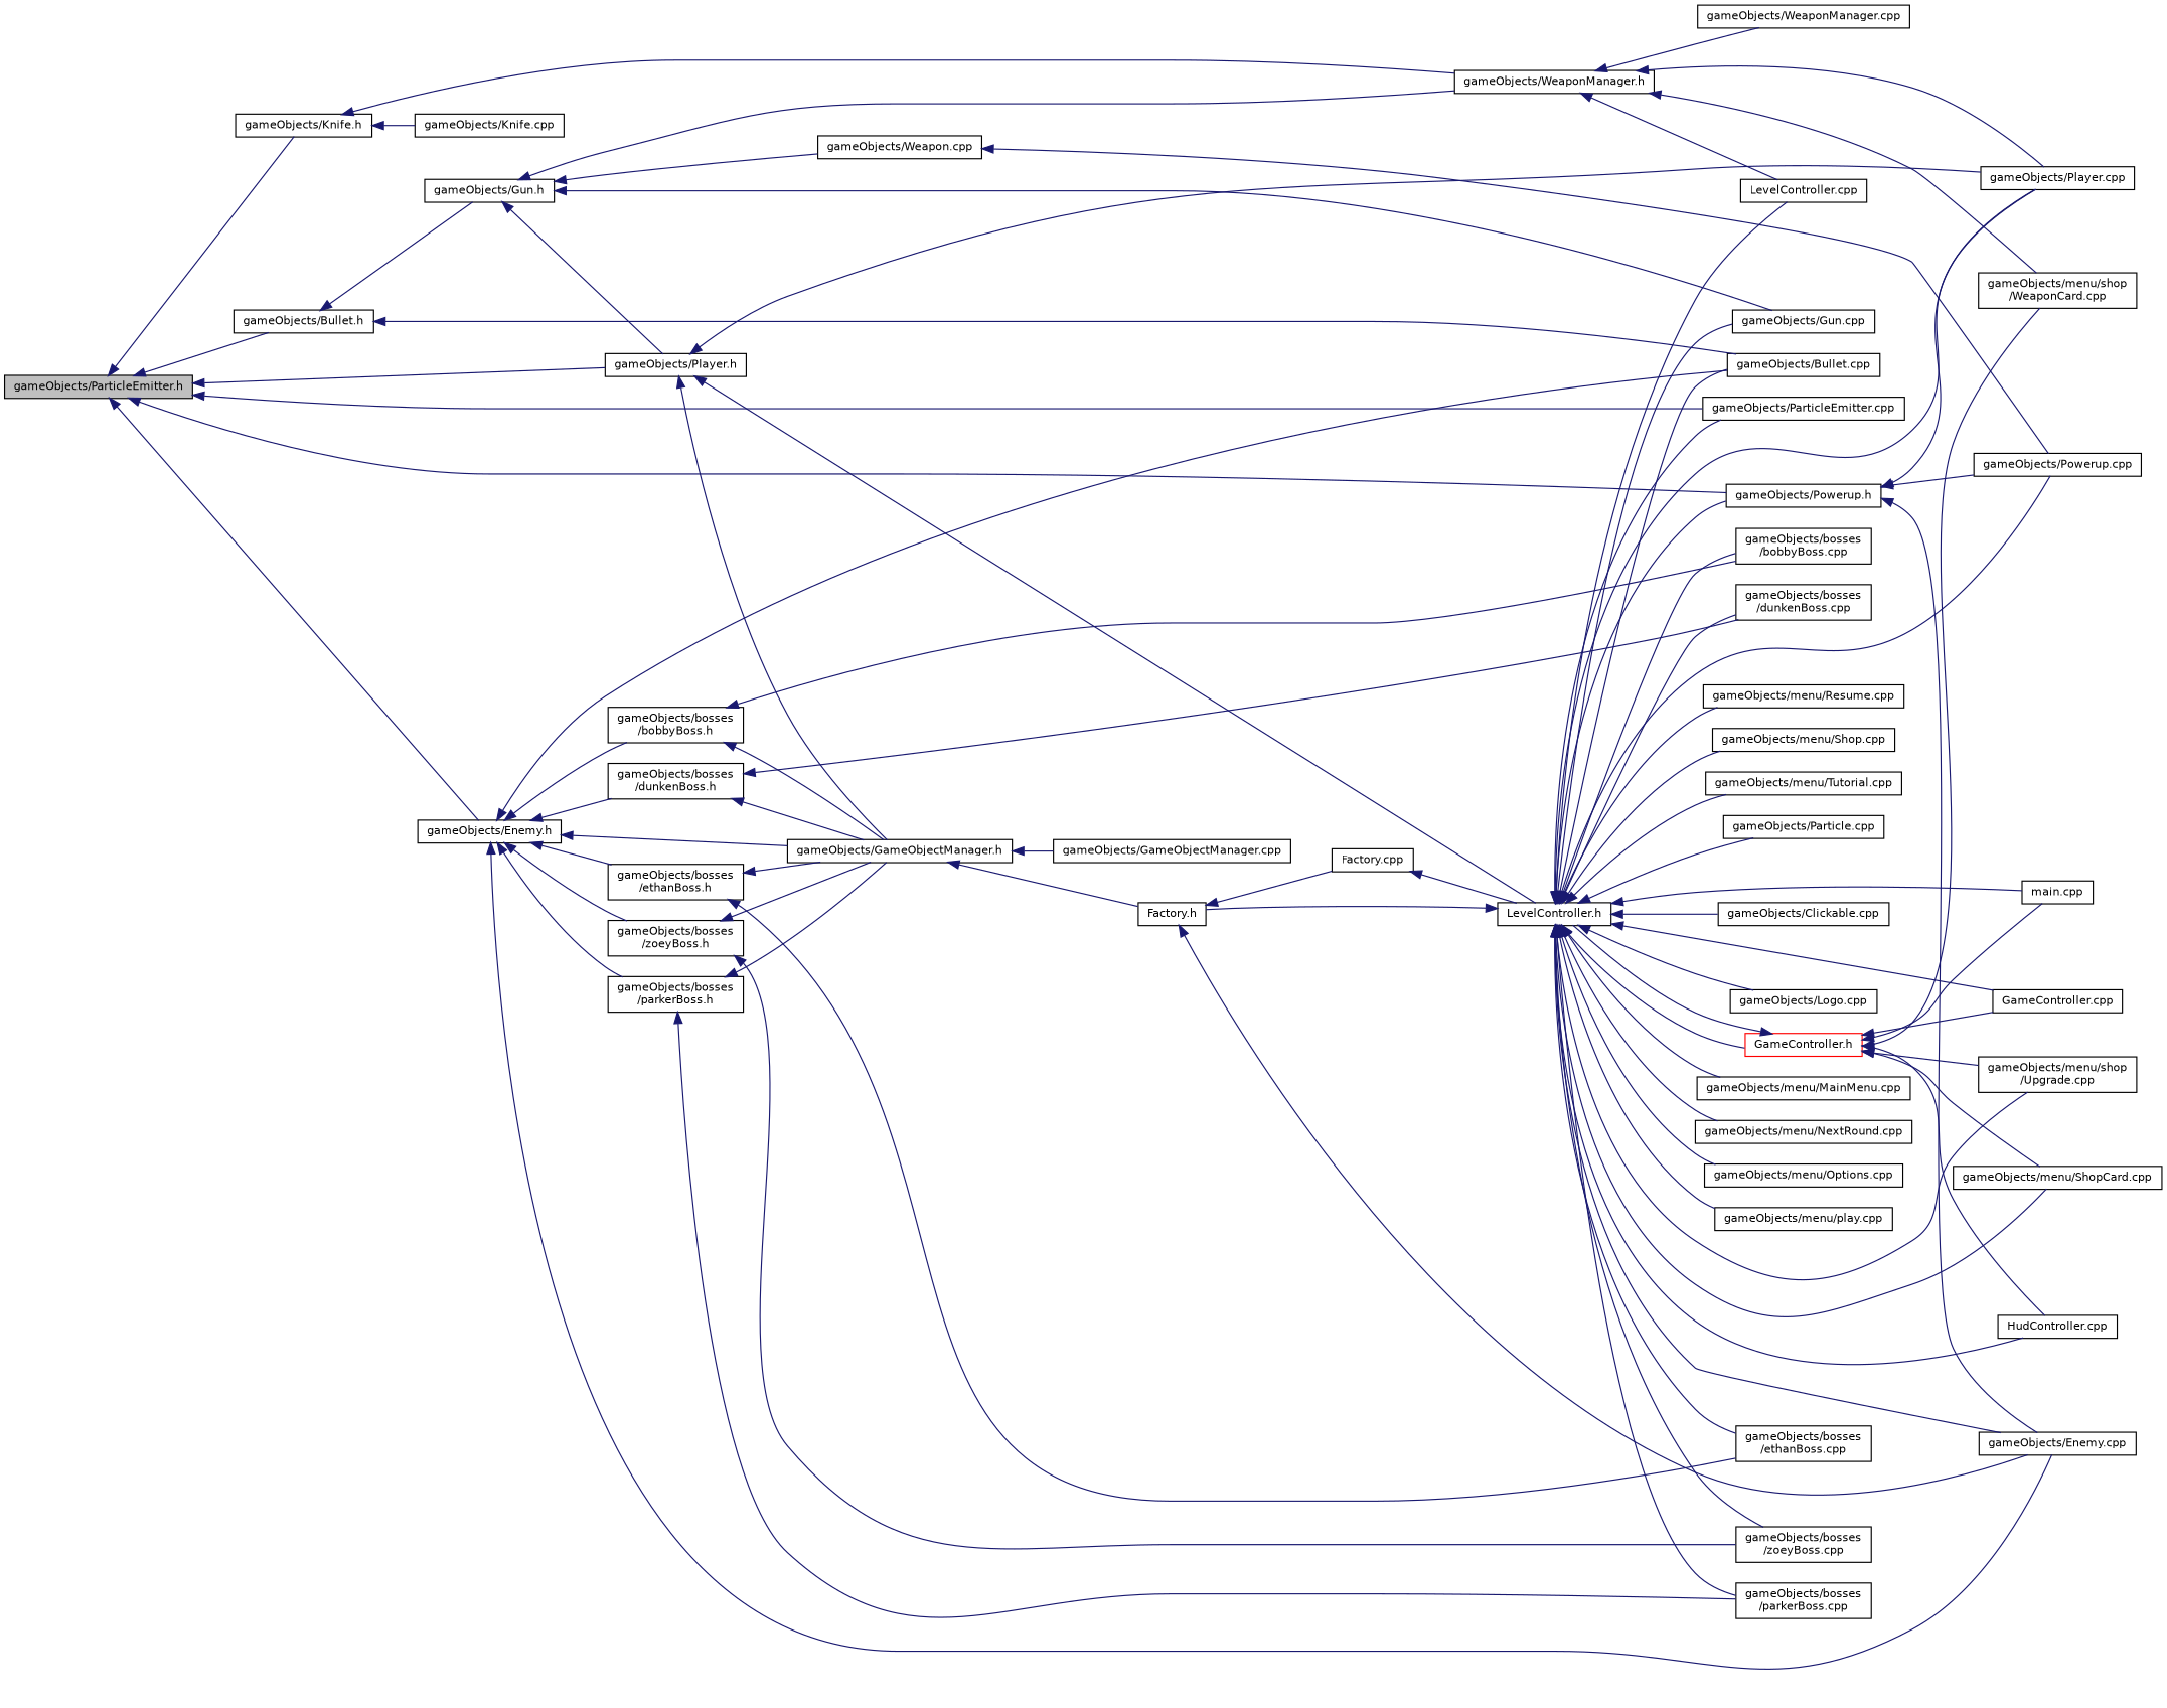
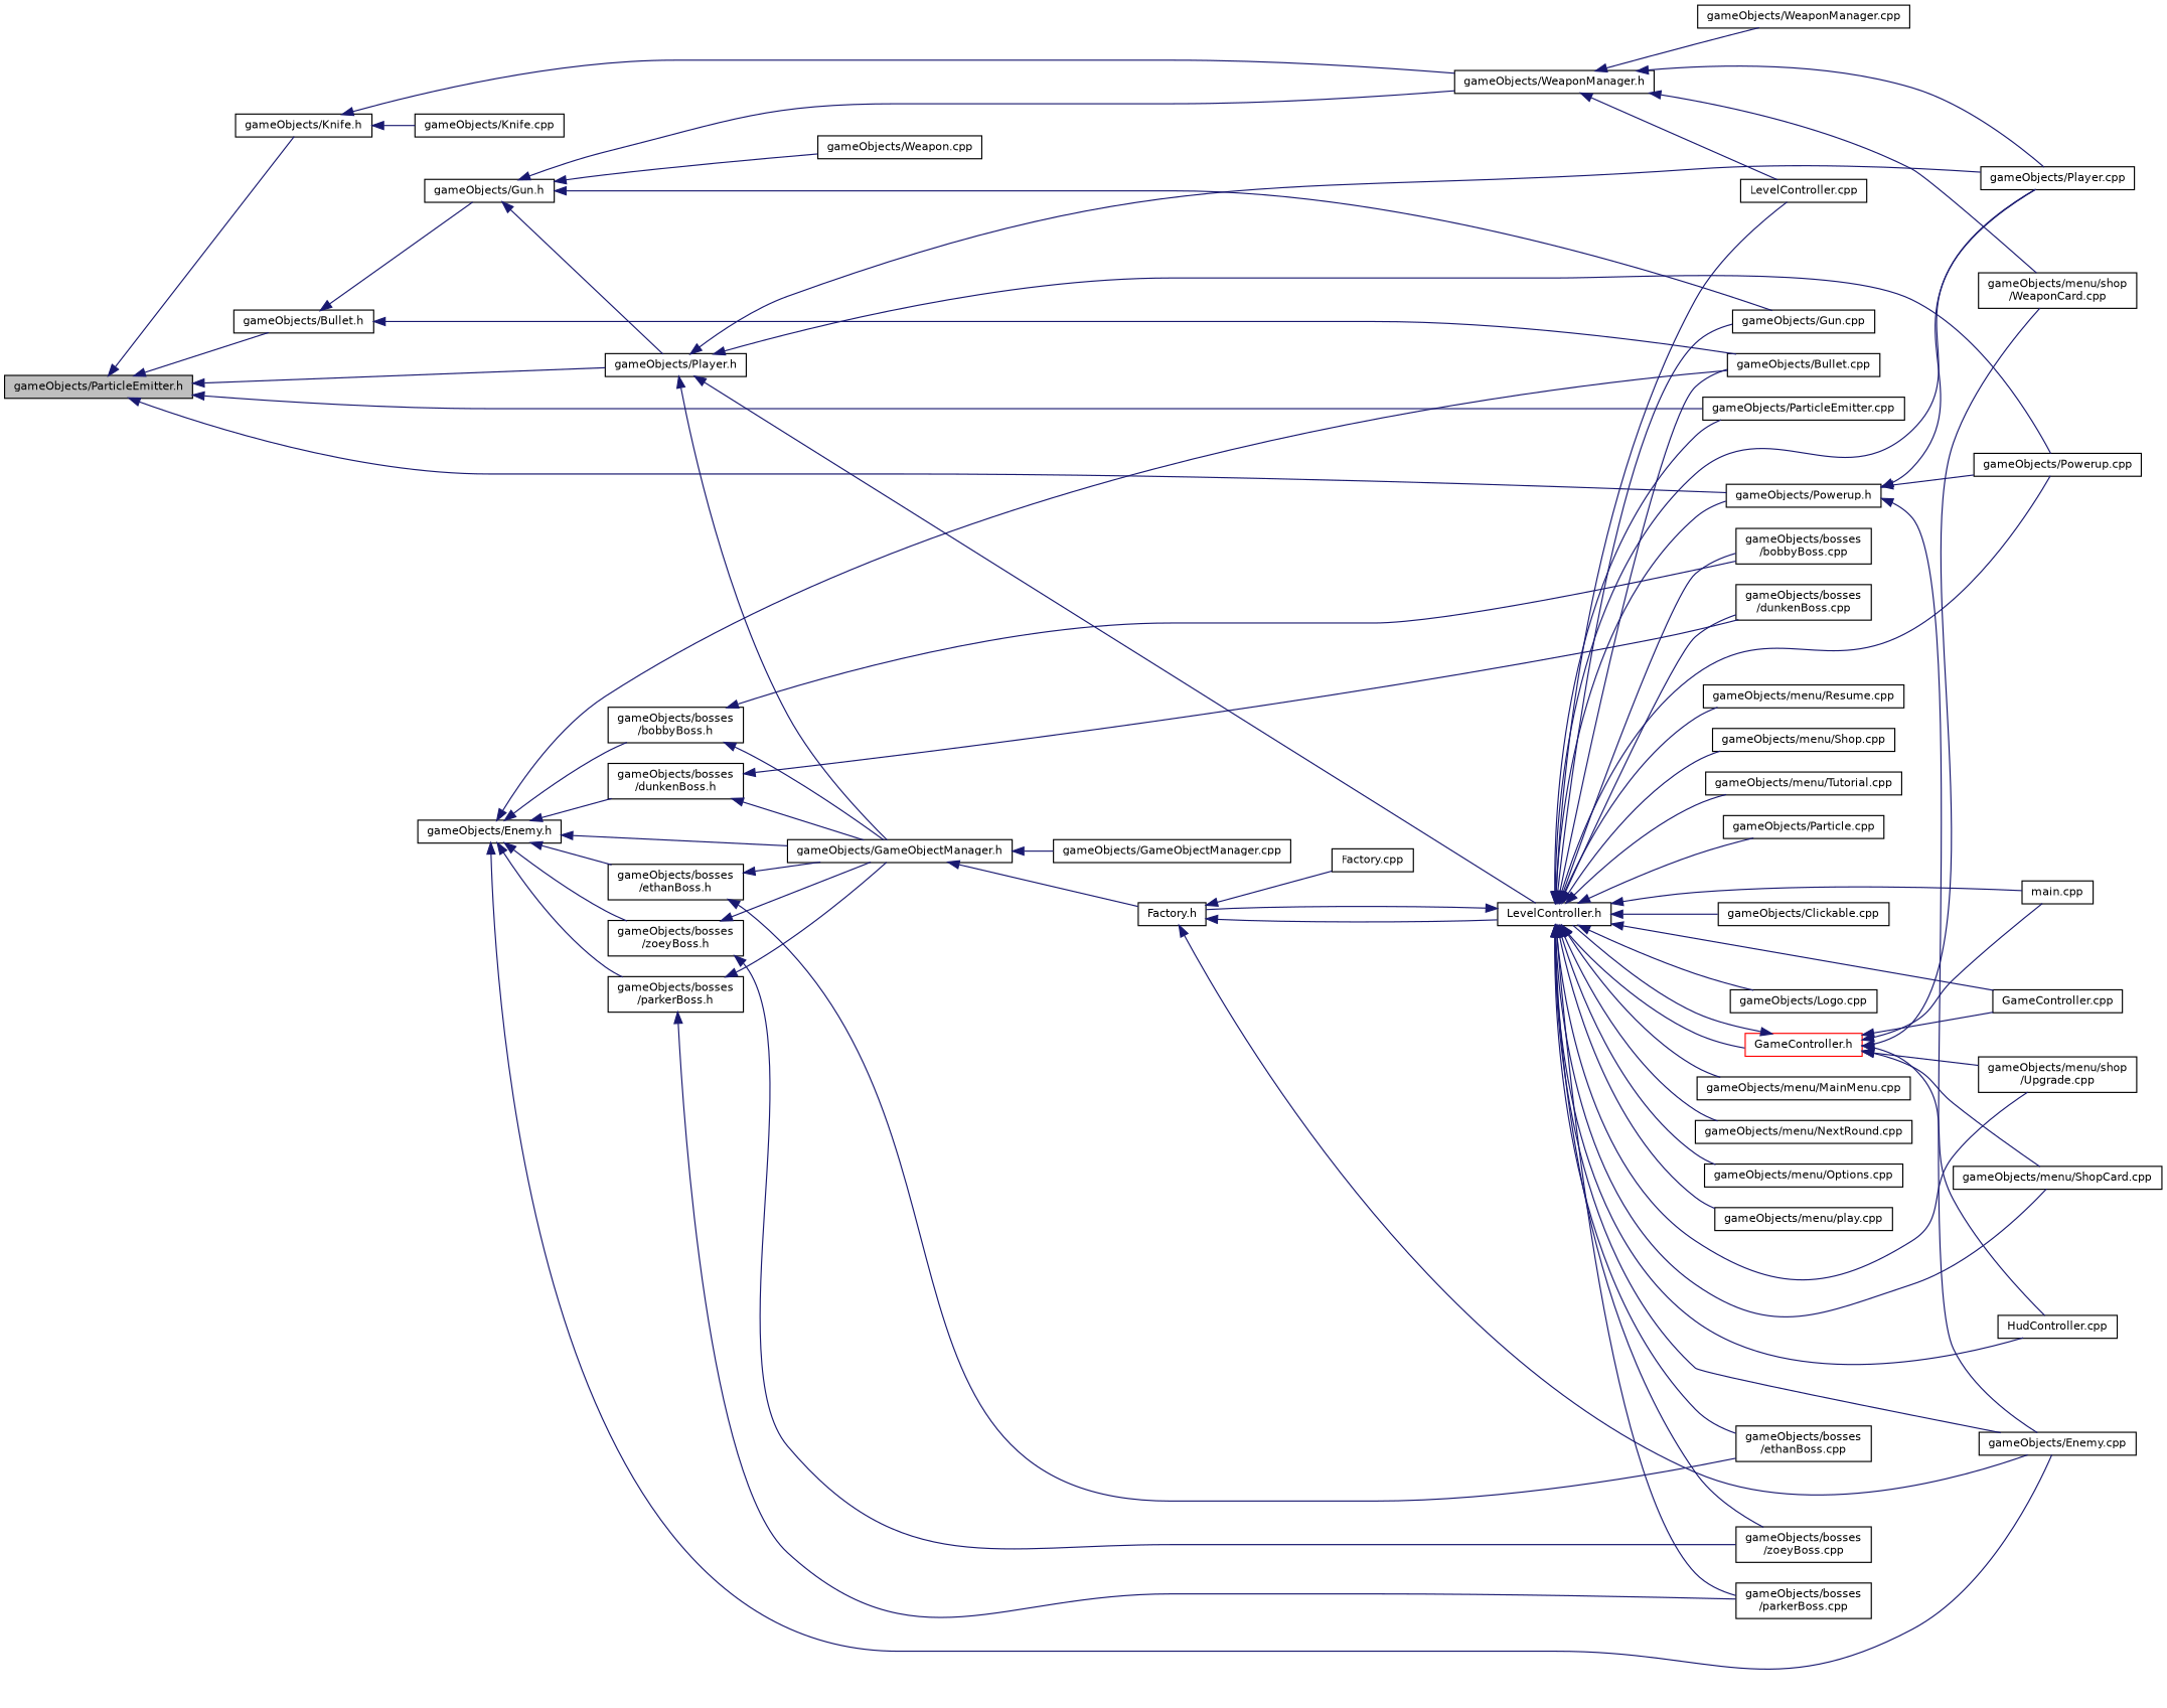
  digraph {
    rankdir=LR
    node [color=black fillcolor=white fontname=Helvetica fontsize=10 shape=record style=filled]
    edge [color=midnightblue dir=back fontname=Helvetica fontsize=10 labelfontname=Helvetica labelfontsize=10 style=solid]
    n1 [fillcolor=grey75 fontcolor=black height=0.2 label="gameObjects/ParticleEmitter.h" width=0.4]
    n2 [height=0.2 label="gameObjects/Player.h" width=0.4]
    n3 [height=0.2 label="gameObjects/Powerup.h" width=0.4]
    n4 [height=0.2 label="gameObjects/ParticleEmitter.cpp" width=0.4]
    n5 [height=0.2 label="gameObjects/Bullet.h" width=0.4]
    n6 [height=0.2 label="gameObjects/Enemy.h" width=0.4]
    n7 [height=0.2 label="gameObjects/Knife.h" width=0.4]
    n8 [height=0.2 label="gameObjects/GameObjectManager.h" width=0.4]
    n9 [height=0.2 label="LevelController.h" width=0.4]
    n10 [height=0.2 label="gameObjects/Player.cpp" width=0.4]
    n11 [height=0.2 label="gameObjects/Powerup.cpp" width=0.4]
    n12 [height=0.2 label="gameObjects/Enemy.cpp" width=0.4]
    n13 [height=0.2 label="gameObjects/Bullet.cpp" width=0.4]
    n14 [height=0.2 label="gameObjects/Gun.h" width=0.4]
    n15 [height=0.2 label="gameObjects/bosses\l/dunkenBoss.h" width=0.4]
    n16 [height=0.2 label="gameObjects/bosses\l/ethanBoss.h" width=0.4]
    n17 [height=0.2 label="gameObjects/bosses\l/zoeyBoss.h" width=0.4]
    n18 [height=0.2 label="gameObjects/bosses\l/parkerBoss.h" width=0.4]
    n19 [height=0.2 label="gameObjects/bosses\l/bobbyBoss.h" width=0.4]
    n20 [height=0.2 label="gameObjects/Knife.cpp" width=0.4]
    n21 [height=0.2 label="gameObjects/WeaponManager.h" width=0.4]
    n22 [height=0.2 label="Factory.h" width=0.4]
    n23 [height=0.2 label="gameObjects/GameObjectManager.cpp" width=0.4]
    n24 [color=red height=0.2 label="GameController.h" width=0.4]
    n25 [height=0.2 label="GameController.cpp" width=0.4]
    n26 [height=0.2 label="gameObjects/menu/shop\l/Upgrade.cpp" width=0.4]
    n27 [height=0.2 label="gameObjects/menu/ShopCard.cpp" width=0.4]
    n28 [height=0.2 label="HudController.cpp" width=0.4]
    n29 [height=0.2 label="main.cpp" width=0.4]
    n30 [height=0.2 label="gameObjects/bosses\l/bobbyBoss.cpp" width=0.4]
    n31 [height=0.2 label="gameObjects/bosses\l/dunkenBoss.cpp" width=0.4]
    n32 [height=0.2 label="gameObjects/bosses\l/ethanBoss.cpp" width=0.4]
    n33 [height=0.2 label="gameObjects/bosses\l/parkerBoss.cpp" width=0.4]
    n34 [height=0.2 label="gameObjects/bosses\l/zoeyBoss.cpp" width=0.4]
    n35 [height=0.2 label="gameObjects/Clickable.cpp" width=0.4]
    n36 [height=0.2 label="gameObjects/Gun.cpp" width=0.4]
    n37 [height=0.2 label="gameObjects/Logo.cpp" width=0.4]
    n38 [height=0.2 label="gameObjects/menu/MainMenu.cpp" width=0.4]
    n39 [height=0.2 label="gameObjects/menu/NextRound.cpp" width=0.4]
    n40 [height=0.2 label="gameObjects/menu/Options.cpp" width=0.4]
    n41 [height=0.2 label="gameObjects/menu/play.cpp" width=0.4]
    n42 [height=0.2 label="gameObjects/menu/Resume.cpp" width=0.4]
    n43 [height=0.2 label="gameObjects/menu/Shop.cpp" width=0.4]
    n44 [height=0.2 label="gameObjects/menu/Tutorial.cpp" width=0.4]
    n45 [height=0.2 label="gameObjects/Particle.cpp" width=0.4]
    n46 [height=0.2 label="LevelController.cpp" width=0.4]
    n47 [height=0.2 label="Factory.cpp" width=0.4]
    n48 [height=0.2 label="gameObjects/menu/shop\l/WeaponCard.cpp" width=0.4]
    n49 [height=0.2 label="gameObjects/Weapon.cpp" width=0.4]
    n50 [height=0.2 label="gameObjects/WeaponManager.cpp" width=0.4]
    n1 -> n2
    n1 -> n3
    n1 -> n4
    n1 -> n5
-   n1 -> n6
    n1 -> n7
    n2 -> n8
    n2 -> n9
    n2 -> n10
-   n49 -> n11
+   n2 -> n11
    n3 -> n10
    n3 -> n11
    n3 -> n12
    n5 -> n13
    n5 -> n14
    n6 -> n8
    n6 -> n12
    n6 -> n13
    n6 -> n15
    n6 -> n16
    n6 -> n17
    n6 -> n18
    n6 -> n19
    n7 -> n20
    n7 -> n21
    n8 -> n22
    n8 -> n23
    n9 -> n3
    n9 -> n4
    n9 -> n10
    n9 -> n11
    n9 -> n12
    n9 -> n13
    n9 -> n22
    n9 -> n24
    n9 -> n25
    n9 -> n26
    n9 -> n27
    n9 -> n28
    n9 -> n29
    n9 -> n30
    n9 -> n31
    n9 -> n32
    n9 -> n33
    n9 -> n34
    n9 -> n35
    n9 -> n36
    n9 -> n37
    n9 -> n38
    n9 -> n39
    n9 -> n40
    n9 -> n41
    n9 -> n42
    n9 -> n43
    n9 -> n44
    n9 -> n45
    n9 -> n46
    n14 -> n2
    n14 -> n21
    n14 -> n36
    n14 -> n49
    n15 -> n8
    n15 -> n31
    n16 -> n8
    n16 -> n32
    n17 -> n8
    n17 -> n34
    n18 -> n8
    n18 -> n33
    n19 -> n8
    n19 -> n30
    n21 -> n10
    n21 -> n46
    n21 -> n48
    n21 -> n50
-   n47 -> n9
+   n22 -> n9
    n22 -> n12
    n22 -> n47
    n24 -> n9
    n24 -> n25
    n24 -> n26
    n24 -> n27
    n24 -> n28
    n24 -> n29
    n24 -> n48
  }
